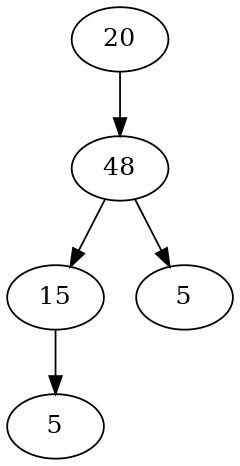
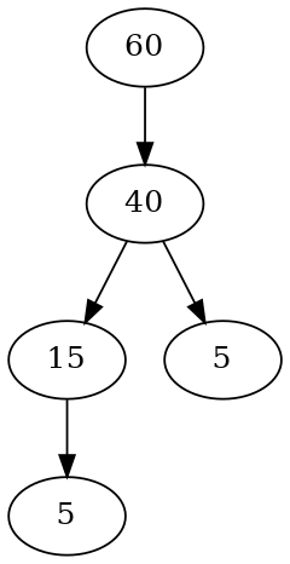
  digraph {
    node [color=black fillcolor=black fontcolor=black shape=ellipse style=solid weight=1]
    edge [color=black style=solid weight=1]
-   n1 [label=20]
-   n2 [label=48]
+   n1 [label=60]
+   n2 [label=40]
    n3 [label=15]
    n4 [label=5]
    n5 [label=5]
    n1 -> n2
    n2 -> n3
    n2 -> n5
    n3 -> n4
  }
